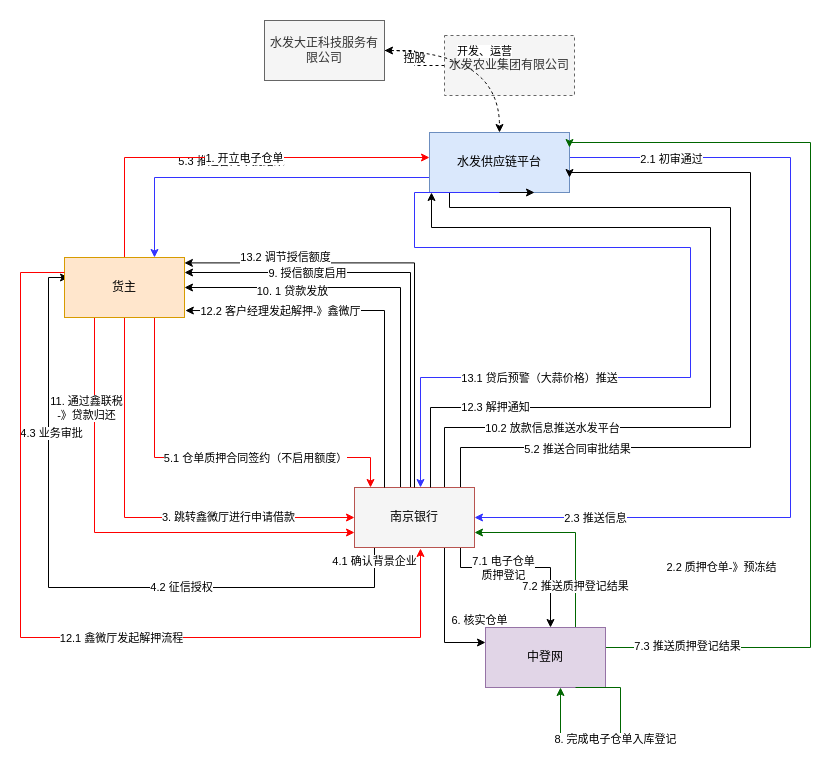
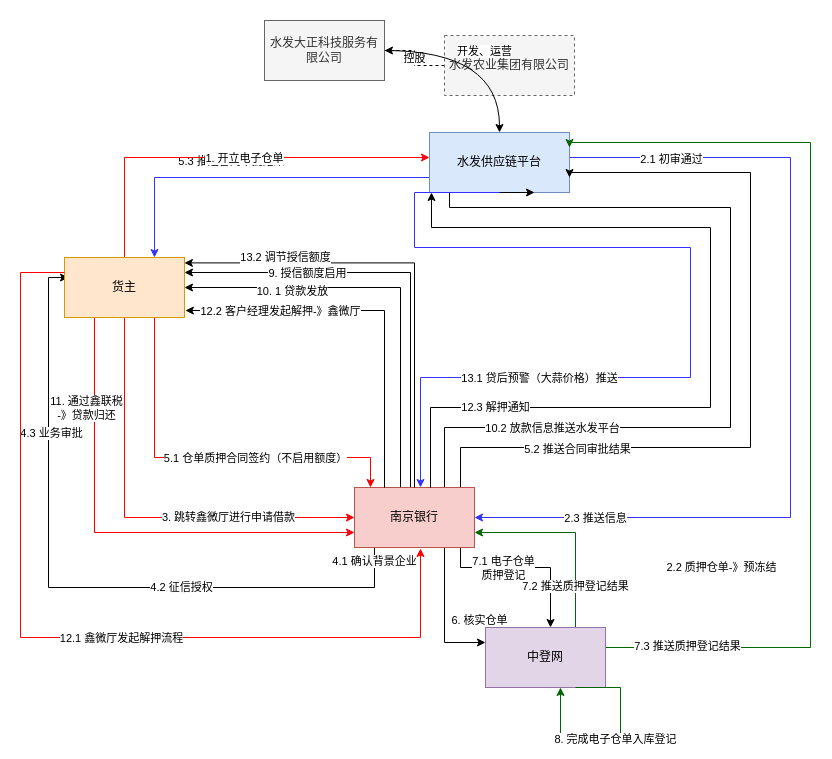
  <mxCell id="0" />
  <mxCell id="1" parent="0" />
  <mxCell id="2" style="edgeStyle=orthogonalEdgeStyle;rounded=0;orthogonalLoop=1;jettySize=auto;html=1;entryX=1;entryY=0.5;entryDx=0;entryDy=0;strokeColor=#3333FF;" parent="1" source="8" target="28" edge="1"><mxGeometry relative="1" as="geometry"><mxPoint x="504" y="497" as="targetPoint" /><Array as="points"><mxPoint x="790" y="157" /><mxPoint x="790" y="517" /></Array></mxGeometry></mxCell>
  <mxCell id="3" value="2.1 初审通过" style="edgeLabel;html=1;align=center;verticalAlign=middle;resizable=0;points=[];" parent="2" vertex="1" connectable="0"><mxGeometry x="-0.775" y="-1" relative="1" as="geometry"><mxPoint as="offset" /></mxGeometry></mxCell>
  <mxCell id="4" value="2.2 质押仓单-》预冻结" style="edgeLabel;html=1;align=center;verticalAlign=middle;resizable=0;points=[];" parent="2" vertex="1" connectable="0"><mxGeometry x="-0.147" relative="1" as="geometry"><mxPoint x="-70" y="247" as="offset" /></mxGeometry></mxCell>
  <mxCell id="5" value="2.3 推送信息" style="edgeLabel;html=1;align=center;verticalAlign=middle;resizable=0;points=[];" parent="2" vertex="1" connectable="0"><mxGeometry x="0.761" y="3" relative="1" as="geometry"><mxPoint x="13" y="-3" as="offset" /></mxGeometry></mxCell>
  <mxCell id="6" style="edgeStyle=orthogonalEdgeStyle;rounded=0;orthogonalLoop=1;jettySize=auto;html=1;entryX=0.75;entryY=0;entryDx=0;entryDy=0;strokeColor=#3333FF;" parent="1" source="8" target="37" edge="1"><mxGeometry relative="1" as="geometry"><Array as="points"><mxPoint x="154" y="177" /></Array></mxGeometry></mxCell>
  <mxCell id="7" value="5.3 推送合同审批结果" style="edgeLabel;html=1;align=center;verticalAlign=middle;resizable=0;points=[];" parent="6" vertex="1" connectable="0"><mxGeometry x="0.588" y="-1" relative="1" as="geometry"><mxPoint x="77" y="-24" as="offset" /></mxGeometry></mxCell>
  <mxCell id="8" value="水发供应链平台" style="rounded=0;whiteSpace=wrap;html=1;fillColor=#dae8fc;strokeColor=#6c8ebf;" parent="1" vertex="1"><mxGeometry x="429" y="132" width="140" height="60" as="geometry" /></mxCell>
  <mxCell id="9" style="edgeStyle=orthogonalEdgeStyle;rounded=0;orthogonalLoop=1;jettySize=auto;html=1;entryX=1;entryY=0.5;entryDx=0;entryDy=0;dashed=1;" parent="1" source="11" target="40" edge="1"><mxGeometry relative="1" as="geometry" /></mxCell>
  <mxCell id="10" value="控股" style="edgeLabel;html=1;align=center;verticalAlign=middle;resizable=0;points=[];" parent="9" vertex="1" connectable="0"><mxGeometry x="0.018" y="1" relative="1" as="geometry"><mxPoint as="offset" /></mxGeometry></mxCell>
  <mxCell id="11" value="水发农业集团有限公司" style="rounded=0;whiteSpace=wrap;html=1;fillColor=#f5f5f5;fontColor=#333333;strokeColor=#666666;dashed=1;" parent="1" vertex="1"><mxGeometry x="444" y="35" width="130" height="60" as="geometry" /></mxCell>
  <mxCell id="12" style="edgeStyle=orthogonalEdgeStyle;rounded=0;orthogonalLoop=1;jettySize=auto;html=1;entryX=0;entryY=0.5;entryDx=0;entryDy=0;" parent="1" edge="1"><mxGeometry relative="1" as="geometry"><Array as="points"><mxPoint x="374" y="587" /><mxPoint x="48" y="587" /><mxPoint x="48" y="277" /></Array><mxPoint x="374" y="537" as="sourcePoint" /><mxPoint x="68" y="277" as="targetPoint" /></mxGeometry></mxCell>
  <mxCell id="13" value="4.1 确认背景企业" style="edgeLabel;html=1;align=center;verticalAlign=middle;resizable=0;points=[];" parent="12" vertex="1" connectable="0"><mxGeometry x="-0.902" y="-1" relative="1" as="geometry"><mxPoint y="-12" as="offset" /></mxGeometry></mxCell>
  <mxCell id="14" value="4.2 征信授权" style="edgeLabel;html=1;align=center;verticalAlign=middle;resizable=0;points=[];" parent="12" vertex="1" connectable="0"><mxGeometry x="-0.308" y="-1" relative="1" as="geometry"><mxPoint as="offset" /></mxGeometry></mxCell>
  <mxCell id="15" value="4.3 业务审批" style="edgeLabel;html=1;align=center;verticalAlign=middle;resizable=0;points=[];" parent="12" vertex="1" connectable="0"><mxGeometry x="0.505" y="-2" relative="1" as="geometry"><mxPoint as="offset" /></mxGeometry></mxCell>
  <mxCell id="16" style="edgeStyle=orthogonalEdgeStyle;rounded=0;orthogonalLoop=1;jettySize=auto;html=1;entryX=1;entryY=0.75;entryDx=0;entryDy=0;" parent="1" source="28" target="8" edge="1"><mxGeometry relative="1" as="geometry"><Array as="points"><mxPoint x="460" y="447" /><mxPoint x="750" y="447" /><mxPoint x="750" y="172" /></Array></mxGeometry></mxCell>
  <mxCell id="17" value="5.2 推送合同审批结果" style="edgeLabel;html=1;align=center;verticalAlign=middle;resizable=0;points=[];" parent="16" vertex="1" connectable="0"><mxGeometry x="-0.606" y="-1" relative="1" as="geometry"><mxPoint as="offset" /></mxGeometry></mxCell>
  <mxCell id="18" style="edgeStyle=orthogonalEdgeStyle;rounded=0;orthogonalLoop=1;jettySize=auto;html=1;exitX=0.75;exitY=1;exitDx=0;exitDy=0;entryX=0;entryY=0.25;entryDx=0;entryDy=0;" parent="1" source="28" target="45" edge="1"><mxGeometry relative="1" as="geometry"><Array as="points"><mxPoint x="444" y="642" /></Array></mxGeometry></mxCell>
  <mxCell id="19" value="6. 核实仓单" style="edgeLabel;html=1;align=center;verticalAlign=middle;resizable=0;points=[];" parent="18" vertex="1" connectable="0"><mxGeometry x="-0.034" relative="1" as="geometry"><mxPoint x="34" y="6" as="offset" /></mxGeometry></mxCell>
  <mxCell id="20" style="edgeStyle=orthogonalEdgeStyle;rounded=0;orthogonalLoop=1;jettySize=auto;html=1;entryX=1;entryY=0.25;entryDx=0;entryDy=0;" parent="1" source="28" target="37" edge="1"><mxGeometry relative="1" as="geometry"><Array as="points"><mxPoint x="410" y="272" /></Array></mxGeometry></mxCell>
  <mxCell id="21" value="9. 授信额度启用" style="edgeLabel;html=1;align=center;verticalAlign=middle;resizable=0;points=[];" parent="20" vertex="1" connectable="0"><mxGeometry x="0.447" relative="1" as="geometry"><mxPoint as="offset" /></mxGeometry></mxCell>
  <mxCell id="22" style="edgeStyle=orthogonalEdgeStyle;rounded=0;orthogonalLoop=1;jettySize=auto;html=1;entryX=1;entryY=0.5;entryDx=0;entryDy=0;" parent="1" source="28" target="37" edge="1"><mxGeometry relative="1" as="geometry"><Array as="points"><mxPoint x="400" y="287" /></Array></mxGeometry></mxCell>
  <mxCell id="23" value="10. 1 贷款发放" style="edgeLabel;html=1;align=center;verticalAlign=middle;resizable=0;points=[];" parent="22" vertex="1" connectable="0"><mxGeometry x="0.484" y="3" relative="1" as="geometry"><mxPoint as="offset" /></mxGeometry></mxCell>
  <mxCell id="24" style="edgeStyle=orthogonalEdgeStyle;rounded=0;orthogonalLoop=1;jettySize=auto;html=1;exitX=0.75;exitY=0;exitDx=0;exitDy=0;entryX=0.75;entryY=1;entryDx=0;entryDy=0;" parent="1" source="28" target="8" edge="1"><mxGeometry relative="1" as="geometry"><Array as="points"><mxPoint x="444" y="427" /><mxPoint x="730" y="427" /><mxPoint x="730" y="207" /><mxPoint x="449" y="207" /></Array></mxGeometry></mxCell>
  <mxCell id="25" value="10.2 放款信息推送水发平台" style="edgeLabel;html=1;align=center;verticalAlign=middle;resizable=0;points=[];" parent="24" vertex="1" connectable="0"><mxGeometry x="-0.647" relative="1" as="geometry"><mxPoint as="offset" /></mxGeometry></mxCell>
  <mxCell id="26" style="edgeStyle=orthogonalEdgeStyle;rounded=0;orthogonalLoop=1;jettySize=auto;html=1;" edge="1" parent="1" source="28" target="45"><mxGeometry relative="1" as="geometry"><Array as="points"><mxPoint x="460" y="567" /><mxPoint x="550" y="567" /></Array></mxGeometry></mxCell>
  <mxCell id="27" value="7.1 电子仓单&lt;br&gt;质押登记" style="edgeLabel;html=1;align=center;verticalAlign=middle;resizable=0;points=[];" vertex="1" connectable="0" parent="26"><mxGeometry x="-0.27" relative="1" as="geometry"><mxPoint as="offset" /></mxGeometry></mxCell>
- <mxCell id="28" value="南京银行" style="whiteSpace=wrap;html=1;fillColor=#f5f5f5;strokeColor=#b85450;" parent="1" vertex="1"><mxGeometry x="354" y="487" width="120" height="60" as="geometry" /></mxCell>
+ <mxCell id="28" value="南京银行" style="whiteSpace=wrap;html=1;fillColor=#f8cecc;strokeColor=#b85450;" parent="1" vertex="1"><mxGeometry x="354" y="487" width="120" height="60" as="geometry" /></mxCell>
  <mxCell id="29" style="edgeStyle=orthogonalEdgeStyle;rounded=0;orthogonalLoop=1;jettySize=auto;html=1;strokeColor=#FF0000;" parent="1" source="37" target="8" edge="1"><mxGeometry relative="1" as="geometry"><mxPoint x="344" y="157" as="targetPoint" /><Array as="points"><mxPoint x="124" y="157" /></Array></mxGeometry></mxCell>
  <mxCell id="30" value="1. 开立电子仓单" style="edgeLabel;html=1;align=center;verticalAlign=middle;resizable=0;points=[];" parent="29" vertex="1" connectable="0"><mxGeometry x="0.082" relative="1" as="geometry"><mxPoint as="offset" /></mxGeometry></mxCell>
  <mxCell id="31" style="edgeStyle=orthogonalEdgeStyle;rounded=0;orthogonalLoop=1;jettySize=auto;html=1;entryX=0;entryY=0.5;entryDx=0;entryDy=0;strokeColor=light-dark(#ff0000, #ededed);" parent="1" source="37" target="28" edge="1"><mxGeometry relative="1" as="geometry"><Array as="points"><mxPoint x="124" y="517" /></Array></mxGeometry></mxCell>
  <mxCell id="32" value="3. 跳转鑫微厅进行申请借款" style="edgeLabel;html=1;align=center;verticalAlign=middle;resizable=0;points=[];" parent="31" vertex="1" connectable="0"><mxGeometry x="-0.114" y="1" relative="1" as="geometry"><mxPoint x="102" y="9" as="offset" /></mxGeometry></mxCell>
  <mxCell id="33" style="edgeStyle=orthogonalEdgeStyle;rounded=0;orthogonalLoop=1;jettySize=auto;html=1;exitX=0.75;exitY=1;exitDx=0;exitDy=0;strokeColor=light-dark(#fa0000, #EDEDED);" parent="1" source="37" edge="1"><mxGeometry relative="1" as="geometry"><mxPoint x="370" y="487" as="targetPoint" /><Array as="points"><mxPoint x="154" y="457" /><mxPoint x="370" y="457" /><mxPoint x="370" y="487" /></Array></mxGeometry></mxCell>
  <mxCell id="34" value="5.1 仓单质押合同签约（不启用额度）" style="edgeLabel;html=1;align=center;verticalAlign=middle;resizable=0;points=[];" parent="33" vertex="1" connectable="0"><mxGeometry x="-0.072" relative="1" as="geometry"><mxPoint x="61" as="offset" /></mxGeometry></mxCell>
  <mxCell id="35" style="edgeStyle=orthogonalEdgeStyle;rounded=0;orthogonalLoop=1;jettySize=auto;html=1;exitX=0.25;exitY=1;exitDx=0;exitDy=0;entryX=0;entryY=0.75;entryDx=0;entryDy=0;strokeColor=#FF0000;" parent="1" source="37" target="28" edge="1"><mxGeometry relative="1" as="geometry" /></mxCell>
  <mxCell id="36" value="11. 通过鑫联税&lt;br&gt;-》贷款归还" style="edgeLabel;html=1;align=center;verticalAlign=middle;resizable=0;points=[];" parent="35" vertex="1" connectable="0"><mxGeometry x="-0.688" y="-2" relative="1" as="geometry"><mxPoint x="-7" y="16" as="offset" /></mxGeometry></mxCell>
  <mxCell id="37" value="货主" style="whiteSpace=wrap;html=1;fillColor=#ffe6cc;strokeColor=#d79b00;" parent="1" vertex="1"><mxGeometry x="64" y="257" width="120" height="60" as="geometry" /></mxCell>
- <mxCell id="38" style="edgeStyle=orthogonalEdgeStyle;rounded=0;orthogonalLoop=1;jettySize=auto;html=1;entryX=0.5;entryY=0;entryDx=0;entryDy=0;dashed=1;curved=1;" parent="1" source="40" target="8" edge="1"><mxGeometry relative="1" as="geometry" /></mxCell>
+ <mxCell id="38" style="edgeStyle=orthogonalEdgeStyle;rounded=0;orthogonalLoop=1;jettySize=auto;html=1;entryX=0.5;entryY=0;entryDx=0;entryDy=0;dashed=0;curved=1;" parent="1" source="40" target="8" edge="1"><mxGeometry relative="1" as="geometry" /></mxCell>
  <mxCell id="39" value="开发、运营" style="edgeLabel;html=1;align=center;verticalAlign=middle;resizable=0;points=[];" parent="38" vertex="1" connectable="0"><mxGeometry x="0.004" relative="1" as="geometry"><mxPoint as="offset" /></mxGeometry></mxCell>
  <mxCell id="40" value="水发大正科技服务有限公司" style="whiteSpace=wrap;html=1;fillColor=#f5f5f5;fontColor=#333333;strokeColor=#666666;" parent="1" vertex="1"><mxGeometry x="264" y="20" width="120" height="60" as="geometry" /></mxCell>
  <mxCell id="41" style="edgeStyle=orthogonalEdgeStyle;rounded=0;orthogonalLoop=1;jettySize=auto;html=1;exitX=0.75;exitY=0;exitDx=0;exitDy=0;entryX=1;entryY=0.75;entryDx=0;entryDy=0;strokeColor=#006600;" parent="1" source="45" target="28" edge="1"><mxGeometry relative="1" as="geometry" /></mxCell>
  <mxCell id="42" value="7.2 推送质押登记结果" style="edgeLabel;html=1;align=center;verticalAlign=middle;resizable=0;points=[];" parent="41" vertex="1" connectable="0"><mxGeometry x="-0.567" y="1" relative="1" as="geometry"><mxPoint as="offset" /></mxGeometry></mxCell>
  <mxCell id="43" style="edgeStyle=orthogonalEdgeStyle;rounded=0;orthogonalLoop=1;jettySize=auto;html=1;entryX=1;entryY=0.25;entryDx=0;entryDy=0;strokeColor=#006600;" parent="1" source="45" target="8" edge="1"><mxGeometry relative="1" as="geometry"><Array as="points"><mxPoint x="810" y="647" /><mxPoint x="810" y="142" /></Array></mxGeometry></mxCell>
  <mxCell id="44" value="7.3&amp;nbsp;推送质押登记结果" style="edgeLabel;html=1;align=center;verticalAlign=middle;resizable=0;points=[];" parent="43" vertex="1" connectable="0"><mxGeometry x="-0.831" y="2" relative="1" as="geometry"><mxPoint as="offset" /></mxGeometry></mxCell>
  <mxCell id="45" value="中登网" style="rounded=0;whiteSpace=wrap;html=1;fillColor=#e1d5e7;strokeColor=#9673a6;" parent="1" vertex="1"><mxGeometry x="485" y="627" width="120" height="60" as="geometry" /></mxCell>
  <mxCell id="46" style="edgeStyle=orthogonalEdgeStyle;rounded=0;orthogonalLoop=1;jettySize=auto;html=1;exitX=0.75;exitY=1;exitDx=0;exitDy=0;strokeColor=#006600;" parent="1" source="45" target="45" edge="1"><mxGeometry relative="1" as="geometry"><Array as="points"><mxPoint x="620" y="737" /><mxPoint x="560" y="737" /></Array></mxGeometry></mxCell>
  <mxCell id="47" value="8. 完成电子仓单入库登记" style="edgeLabel;html=1;align=center;verticalAlign=middle;resizable=0;points=[];" parent="46" vertex="1" connectable="0"><mxGeometry x="-0.019" y="1" relative="1" as="geometry"><mxPoint as="offset" /></mxGeometry></mxCell>
  <mxCell id="48" style="edgeStyle=orthogonalEdgeStyle;rounded=0;orthogonalLoop=1;jettySize=auto;html=1;exitX=0;exitY=0.25;exitDx=0;exitDy=0;strokeColor=#FF0000;" parent="1" source="37" edge="1"><mxGeometry relative="1" as="geometry"><mxPoint x="420" y="548" as="targetPoint" /><Array as="points"><mxPoint x="20" y="272" /><mxPoint x="20" y="637" /><mxPoint x="420" y="637" /></Array></mxGeometry></mxCell>
  <mxCell id="49" value="12.1 鑫微厅发起解押流程" style="edgeLabel;html=1;align=center;verticalAlign=middle;resizable=0;points=[];" parent="48" vertex="1" connectable="0"><mxGeometry x="0.133" relative="1" as="geometry"><mxPoint as="offset" /></mxGeometry></mxCell>
  <mxCell id="50" style="edgeStyle=orthogonalEdgeStyle;rounded=0;orthogonalLoop=1;jettySize=auto;html=1;exitX=0.25;exitY=0;exitDx=0;exitDy=0;entryX=1.007;entryY=0.884;entryDx=0;entryDy=0;entryPerimeter=0;" parent="1" source="28" target="37" edge="1"><mxGeometry relative="1" as="geometry" /></mxCell>
  <mxCell id="51" value="12.2 客户经理发起解押-》鑫微厅" style="edgeLabel;html=1;align=center;verticalAlign=middle;resizable=0;points=[];" parent="50" vertex="1" connectable="0"><mxGeometry x="0.701" y="-1" relative="1" as="geometry"><mxPoint x="39" y="1" as="offset" /></mxGeometry></mxCell>
  <mxCell id="52" style="edgeStyle=orthogonalEdgeStyle;rounded=0;orthogonalLoop=1;jettySize=auto;html=1;" parent="1" source="28" target="8" edge="1"><mxGeometry relative="1" as="geometry"><Array as="points"><mxPoint x="430" y="407" /><mxPoint x="710" y="407" /><mxPoint x="710" y="227" /><mxPoint x="431" y="227" /></Array></mxGeometry></mxCell>
  <mxCell id="53" value="12.3 解押通知" style="edgeLabel;html=1;align=center;verticalAlign=middle;resizable=0;points=[];" parent="52" vertex="1" connectable="0"><mxGeometry x="-0.663" y="1" relative="1" as="geometry"><mxPoint as="offset" /></mxGeometry></mxCell>
  <mxCell id="54" style="edgeStyle=orthogonalEdgeStyle;rounded=0;orthogonalLoop=1;jettySize=auto;html=1;exitX=0.5;exitY=1;exitDx=0;exitDy=0;strokeColor=#3333FF;" parent="1" source="8" edge="1"><mxGeometry relative="1" as="geometry"><mxPoint x="420" y="487" as="targetPoint" /><Array as="points"><mxPoint x="414" y="247" /><mxPoint x="690" y="247" /><mxPoint x="690" y="377" /><mxPoint x="420" y="377" /></Array></mxGeometry></mxCell>
  <mxCell id="55" value="13.1 贷后预警（大蒜价格）推送" style="edgeLabel;html=1;align=center;verticalAlign=middle;resizable=0;points=[];" parent="54" vertex="1" connectable="0"><mxGeometry x="0.645" relative="1" as="geometry"><mxPoint x="64" as="offset" /></mxGeometry></mxCell>
  <mxCell id="56" style="edgeStyle=orthogonalEdgeStyle;rounded=0;orthogonalLoop=1;jettySize=auto;html=1;entryX=0.999;entryY=0.09;entryDx=0;entryDy=0;entryPerimeter=0;" parent="1" source="28" target="37" edge="1"><mxGeometry relative="1" as="geometry"><Array as="points"><mxPoint x="414" y="262" /></Array></mxGeometry></mxCell>
  <mxCell id="57" value="13.2 调节授信额度" style="edgeLabel;html=1;align=center;verticalAlign=middle;resizable=0;points=[];" parent="56" vertex="1" connectable="0"><mxGeometry x="0.491" y="-1" relative="1" as="geometry"><mxPoint x="-15" y="-5" as="offset" /></mxGeometry></mxCell>
